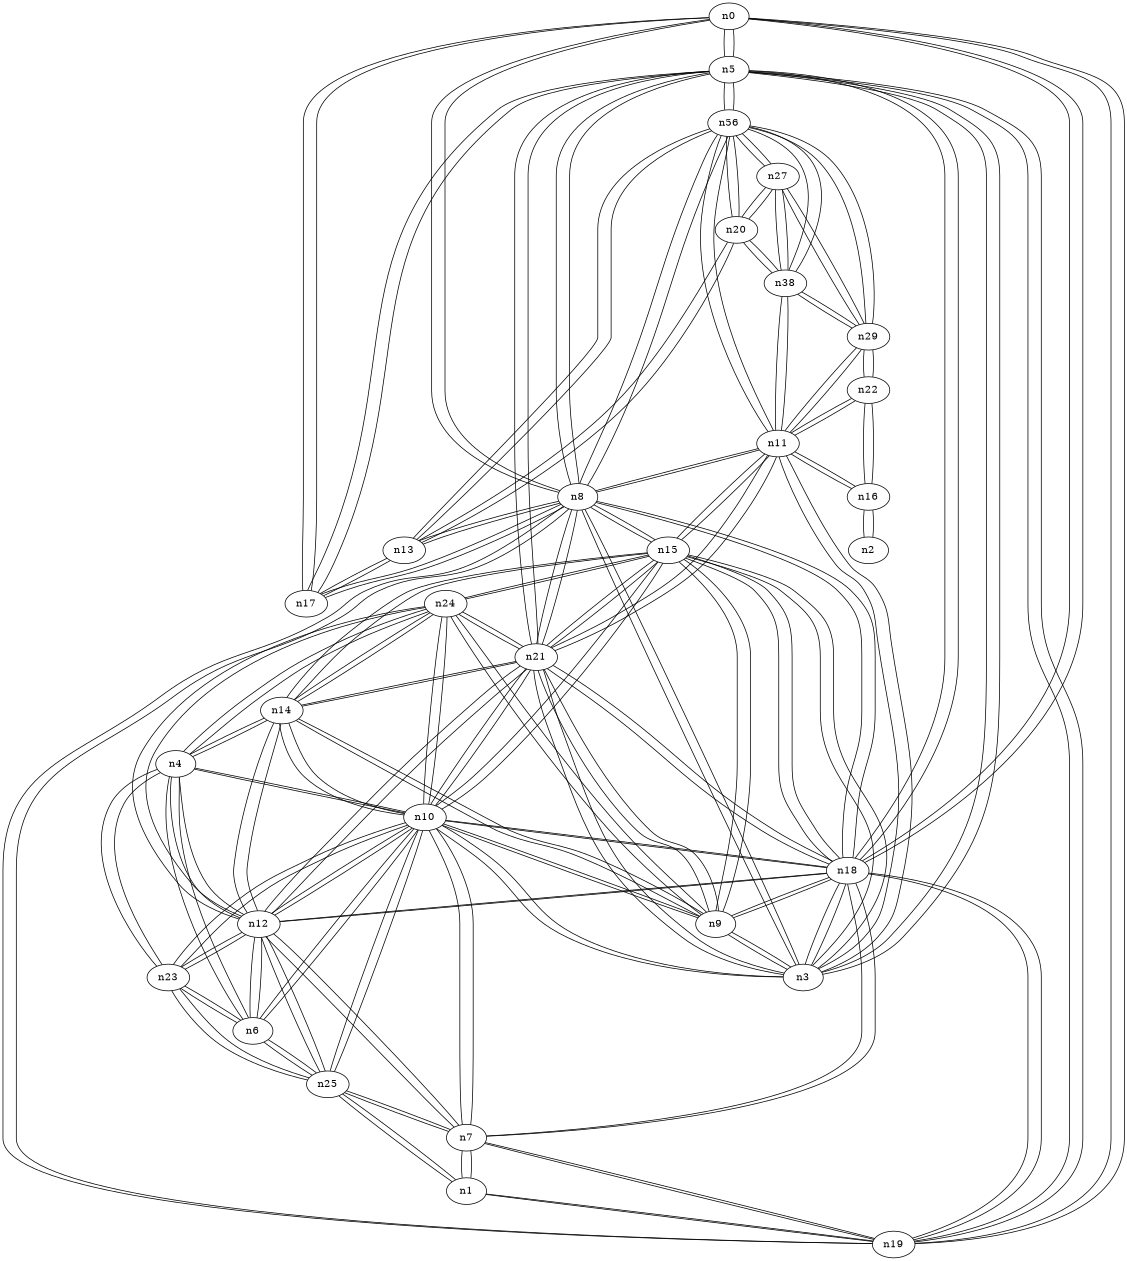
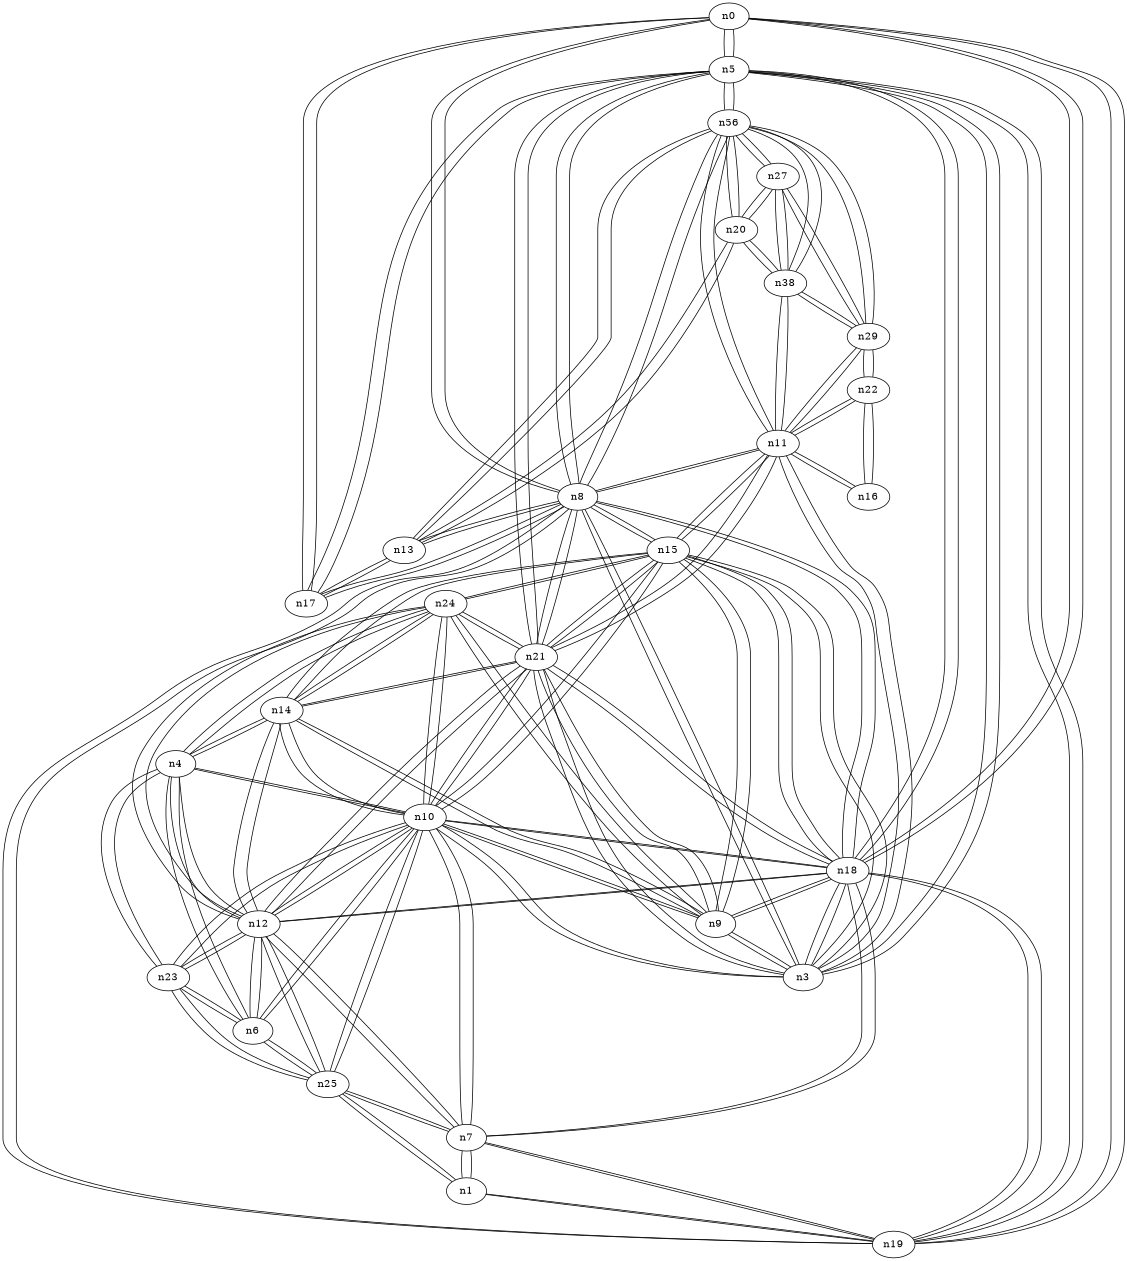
  graph {
    n0
    n5
    n8
    n17
    n18
    n19
    n3
    n21
    n26 [label=n56]
    n11
    n15
    n13
    n7
    n9
    n10
    n12
    n1
    n25
    n6
    n23
-   n2
    n16
    n22
    n14
    n24
    n4
    n28 [label=n38]
    n29
    n20
    n27
    n0 -- n5
    n0 -- n8
    n0 -- n17
    n0 -- n18
    n0 -- n19
    n5 -- n0
    n5 -- n8
    n5 -- n17
    n5 -- n18
    n5 -- n19
    n5 -- n3
    n5 -- n21
    n5 -- n26
    n8 -- n0
    n8 -- n5
    n8 -- n17
    n8 -- n18
    n8 -- n19
    n8 -- n3
    n8 -- n21
    n8 -- n26
    n8 -- n11
    n8 -- n15
    n8 -- n13
    n17 -- n0
    n17 -- n5
    n17 -- n8
    n17 -- n13
    n18 -- n0
    n18 -- n5
    n18 -- n8
    n18 -- n19
    n18 -- n3
    n18 -- n21
    n18 -- n15
    n18 -- n7
    n18 -- n9
    n18 -- n10
    n18 -- n12
    n19 -- n0
    n19 -- n5
    n19 -- n8
    n19 -- n18
    n19 -- n7
    n19 -- n1
    n3 -- n5
    n3 -- n8
    n3 -- n18
    n3 -- n21
    n3 -- n11
    n3 -- n15
    n3 -- n9
    n3 -- n10
    n21 -- n5
    n21 -- n8
    n21 -- n18
    n21 -- n3
    n21 -- n11
    n21 -- n15
    n21 -- n9
    n21 -- n10
    n21 -- n12
    n21 -- n14
    n21 -- n24
    n26 -- n5
    n26 -- n8
    n26 -- n11
    n26 -- n13
    n26 -- n28
    n26 -- n29
    n26 -- n20
    n26 -- n27
    n11 -- n8
    n11 -- n3
    n11 -- n21
    n11 -- n26
    n11 -- n15
    n11 -- n16
    n11 -- n22
    n11 -- n28
    n11 -- n29
    n15 -- n8
    n15 -- n18
    n15 -- n3
    n15 -- n21
    n15 -- n11
    n15 -- n9
    n15 -- n10
    n15 -- n14
    n15 -- n24
    n13 -- n8
    n13 -- n17
    n13 -- n26
    n13 -- n20
    n7 -- n18
    n7 -- n19
    n7 -- n10
    n7 -- n12
    n7 -- n1
    n7 -- n25
    n9 -- n18
    n9 -- n3
    n9 -- n21
    n9 -- n15
    n9 -- n10
    n9 -- n14
    n9 -- n24
    n10 -- n18
    n10 -- n3
    n10 -- n21
    n10 -- n15
    n10 -- n7
    n10 -- n9
    n10 -- n12
    n10 -- n25
    n10 -- n6
    n10 -- n23
    n10 -- n14
    n10 -- n24
    n10 -- n4
    n12 -- n18
    n12 -- n21
    n12 -- n7
    n12 -- n10
    n12 -- n25
    n12 -- n6
    n12 -- n23
    n12 -- n14
    n12 -- n24
    n12 -- n4
    n1 -- n19
    n1 -- n7
    n1 -- n25
    n25 -- n7
    n25 -- n10
    n25 -- n12
    n25 -- n1
    n25 -- n6
    n25 -- n23
    n6 -- n10
    n6 -- n12
    n6 -- n25
    n6 -- n23
    n6 -- n4
    n23 -- n10
    n23 -- n12
    n23 -- n25
    n23 -- n6
    n23 -- n4
-   n2 -- n16
    n16 -- n11
-   n16 -- n2
    n16 -- n22
    n22 -- n11
    n22 -- n16
    n22 -- n29
    n14 -- n21
    n14 -- n15
    n14 -- n9
    n14 -- n10
    n14 -- n12
    n14 -- n24
    n14 -- n4
    n24 -- n21
    n24 -- n15
    n24 -- n9
    n24 -- n10
    n24 -- n12
    n24 -- n14
    n24 -- n4
    n4 -- n10
    n4 -- n12
    n4 -- n6
    n4 -- n23
    n4 -- n14
    n4 -- n24
    n28 -- n26
    n28 -- n11
    n28 -- n29
    n28 -- n20
    n28 -- n27
    n29 -- n26
    n29 -- n11
    n29 -- n22
    n29 -- n28
    n29 -- n27
    n20 -- n26
    n20 -- n13
    n20 -- n28
    n20 -- n27
    n27 -- n26
    n27 -- n28
    n27 -- n29
    n27 -- n20
  }
